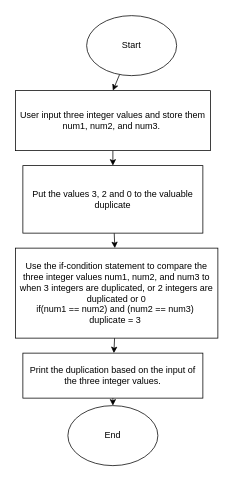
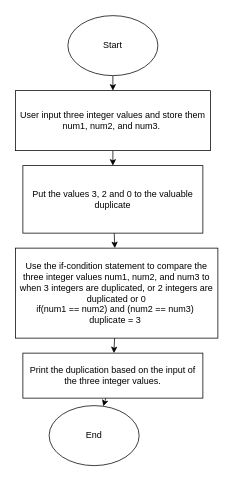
  <mxCell id="0" />
  <mxCell id="1" parent="0" />
  <mxCell id="2" style="edgeStyle=none;html=1;" edge="1" parent="1" source="3"><mxGeometry relative="1" as="geometry"><mxPoint x="150" y="120" as="targetPoint" /></mxGeometry></mxCell>
- <mxCell id="3" value="Start" style="ellipse;whiteSpace=wrap;html=1;" vertex="1" parent="1"><mxGeometry x="115" y="20" width="120" height="80" as="geometry" /></mxCell>
+ <mxCell id="3" value="Start" style="ellipse;whiteSpace=wrap;html=1;" vertex="1" parent="1"><mxGeometry x="90" y="20" width="120" height="80" as="geometry" /></mxCell>
  <mxCell id="4" style="edgeStyle=none;html=1;" edge="1" parent="1" source="5"><mxGeometry relative="1" as="geometry"><mxPoint x="150" y="220" as="targetPoint" /></mxGeometry></mxCell>
  <mxCell id="5" value="User input three integer values and store them num1, num2, and num3.&amp;nbsp;" style="rounded=0;whiteSpace=wrap;html=1;" vertex="1" parent="1"><mxGeometry x="20" y="120" width="260" height="80" as="geometry" /></mxCell>
  <mxCell id="6" style="edgeStyle=none;html=1;" edge="1" parent="1" source="7" target="9"><mxGeometry relative="1" as="geometry"><mxPoint x="150" y="330" as="targetPoint" /></mxGeometry></mxCell>
  <mxCell id="7" value="Put the values 3, 2 and 0 to the valuable duplicate" style="rounded=0;whiteSpace=wrap;html=1;" vertex="1" parent="1"><mxGeometry x="30" y="220" width="240" height="90" as="geometry" /></mxCell>
  <mxCell id="8" style="edgeStyle=none;html=1;" edge="1" parent="1" source="9" target="11"><mxGeometry relative="1" as="geometry"><mxPoint x="148.125" y="460" as="targetPoint" /></mxGeometry></mxCell>
  <mxCell id="9" value="Use the if-condition statement to compare the three integer values num1, num2, and num3 to when 3 integers are duplicated, or 2 integers are duplicated or 0&lt;br&gt;if(num1 == num2) and (num2 == num3)&amp;nbsp;&lt;br&gt;duplicate = 3&amp;nbsp;" style="rounded=0;whiteSpace=wrap;html=1;" vertex="1" parent="1"><mxGeometry x="20" y="330" width="270" height="120" as="geometry" /></mxCell>
  <mxCell id="10" style="edgeStyle=none;html=1;" edge="1" parent="1" source="11" target="12"><mxGeometry relative="1" as="geometry"><mxPoint x="150" y="540" as="targetPoint" /></mxGeometry></mxCell>
  <mxCell id="11" value="Print the duplication based on the input of the three integer values." style="rounded=0;whiteSpace=wrap;html=1;" vertex="1" parent="1"><mxGeometry x="30" y="470" width="240" height="60" as="geometry" /></mxCell>
- <mxCell id="12" value="End" style="ellipse;whiteSpace=wrap;html=1;" vertex="1" parent="1"><mxGeometry x="90" y="540" width="120" height="80" as="geometry" /></mxCell>
+ <mxCell id="12" value="End" style="ellipse;whiteSpace=wrap;html=1;" vertex="1" parent="1"><mxGeometry x="65" y="540" width="120" height="80" as="geometry" /></mxCell>
